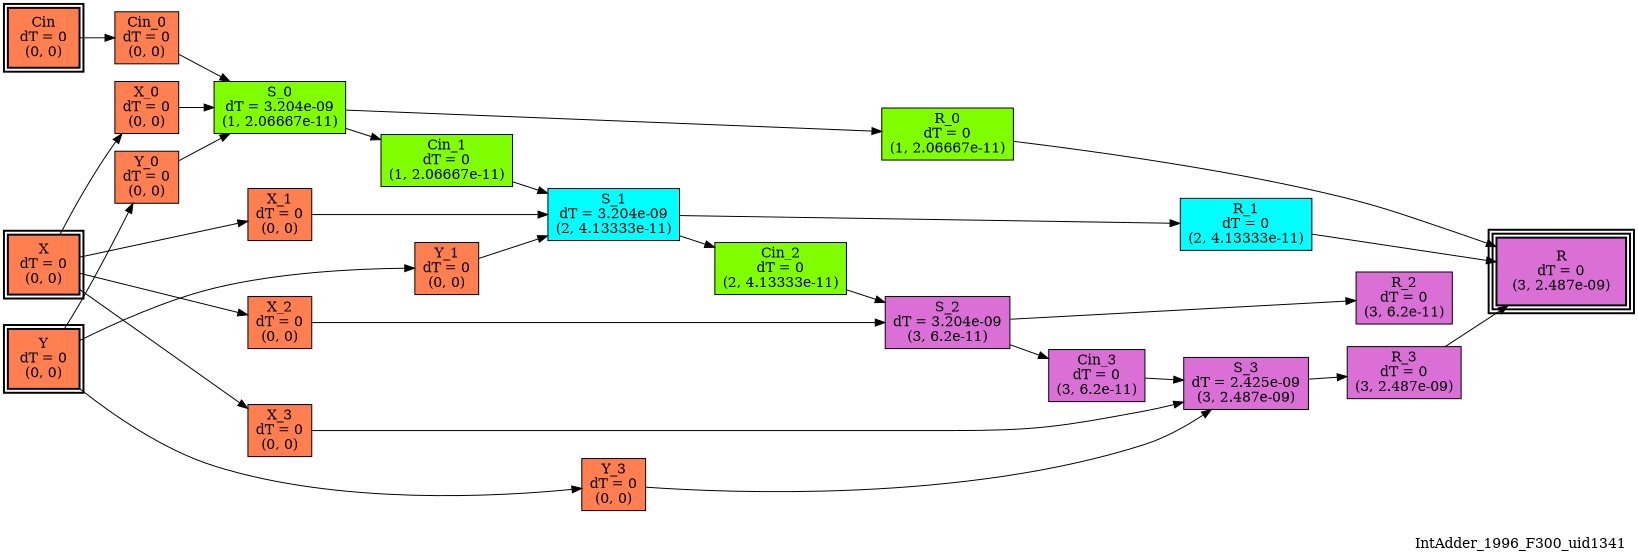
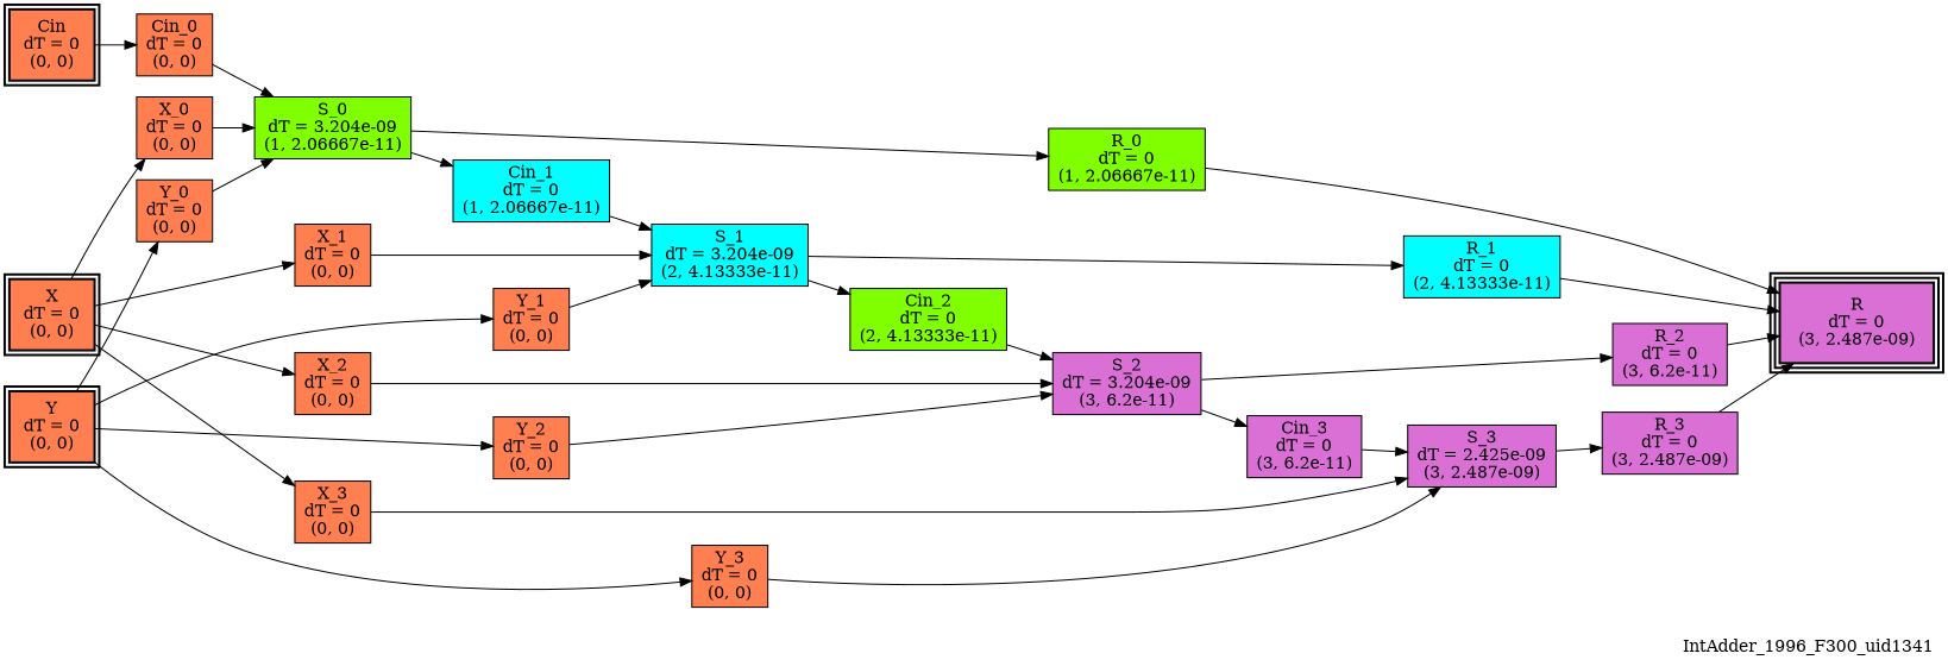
  digraph {
    label=IntAdder_1996_F300_uid1341
    labeljust=right
    labelloc=bottom
    nodesep=0.25
    rankdir=LR
    ranksep=0.5
    node [color=black fillcolor=coral peripheries=1 shape=box style=filled]
    edge [arrowhead=normal arrowsize=1.0 arrowtail=normal color=black dir=forward]
    n1 [label="X\ndT = 0\n(0, 0)" peripheries=2 style="bold, filled"]
    n2 [label="Y\ndT = 0\n(0, 0)" peripheries=2 style="bold, filled"]
    n3 [label="Cin\ndT = 0\n(0, 0)" peripheries=2 style="bold, filled"]
    n4 [fillcolor=orchid label="R\ndT = 0\n(3, 2.487e-09)" peripheries=3 style="bold, filled"]
    n5 [label="X_0\ndT = 0\n(0, 0)"]
    n6 [label="X_1\ndT = 0\n(0, 0)"]
    n7 [label="X_2\ndT = 0\n(0, 0)"]
    n8 [label="X_3\ndT = 0\n(0, 0)"]
    n9 [label="Y_0\ndT = 0\n(0, 0)"]
    n10 [label="Y_1\ndT = 0\n(0, 0)"]
+   n11 [label="Y_2\ndT = 0\n(0, 0)"]
    n12 [label="Y_3\ndT = 0\n(0, 0)"]
    n13 [label="Cin_0\ndT = 0\n(0, 0)"]
    n14 [fillcolor=chartreuse label="S_0\ndT = 3.204e-09\n(1, 2.06667e-11)"]
    n15 [fillcolor=cyan label="S_1\ndT = 3.204e-09\n(2, 4.13333e-11)"]
    n16 [fillcolor=orchid label="S_2\ndT = 3.204e-09\n(3, 6.2e-11)"]
    n17 [fillcolor=orchid label="S_3\ndT = 2.425e-09\n(3, 2.487e-09)"]
    n18 [fillcolor=chartreuse label="R_0\ndT = 0\n(1, 2.06667e-11)"]
-   n19 [fillcolor=chartreuse label="Cin_1\ndT = 0\n(1, 2.06667e-11)"]
+   n19 [fillcolor=cyan label="Cin_1\ndT = 0\n(1, 2.06667e-11)"]
    n20 [fillcolor=cyan label="R_1\ndT = 0\n(2, 4.13333e-11)"]
    n21 [fillcolor=chartreuse label="Cin_2\ndT = 0\n(2, 4.13333e-11)"]
    n22 [fillcolor=orchid label="R_2\ndT = 0\n(3, 6.2e-11)"]
    n23 [fillcolor=orchid label="Cin_3\ndT = 0\n(3, 6.2e-11)"]
    n24 [fillcolor=orchid label="R_3\ndT = 0\n(3, 2.487e-09)"]
    subgraph sub_1 {
      rank=same
      n1
      n2
      n3
    }
    subgraph sub_2 {
      rank=same
      n4
    }
    n1 -> n5
    n1 -> n6
    n1 -> n7
    n1 -> n8
    n2 -> n9
    n2 -> n10
+   n2 -> n11
    n2 -> n12
    n3 -> n13
    n5 -> n14
    n6 -> n15
    n7 -> n16
    n8 -> n17
    n9 -> n14
    n10 -> n15
+   n11 -> n16
    n12 -> n17
    n13 -> n14
    n14 -> n18
    n14 -> n19
    n15 -> n20
    n15 -> n21
    n16 -> n22
    n16 -> n23
    n17 -> n24
    n18 -> n4
    n19 -> n15
    n20 -> n4
    n21 -> n16
+   n22 -> n4
    n23 -> n17
    n24 -> n4
  }
